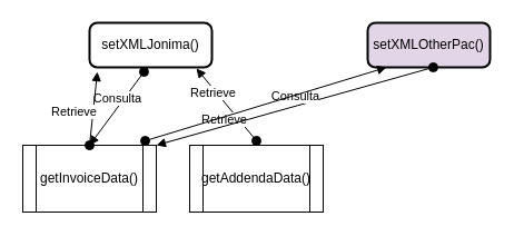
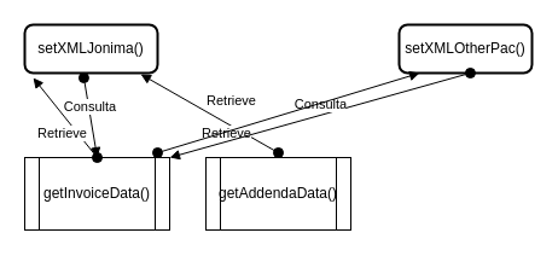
  <mxCell id="0" />
  <mxCell id="1" parent="0" />
  <mxCell id="2" value="getInvoiceData()" style="shape=process;whiteSpace=wrap;html=1;backgroundOutline=1;" vertex="1" parent="1"><mxGeometry x="20" y="130" width="120" height="60" as="geometry" /></mxCell>
  <mxCell id="3" value="getAddendaData()" style="shape=process;whiteSpace=wrap;html=1;backgroundOutline=1;" vertex="1" parent="1"><mxGeometry x="170" y="130" width="120" height="60" as="geometry" /></mxCell>
- <mxCell id="4" value="setXMLJonima()" style="rounded=1;whiteSpace=wrap;html=1;absoluteArcSize=1;arcSize=14;strokeWidth=2;" vertex="1" parent="1"><mxGeometry x="80" y="20" width="110" height="40" as="geometry" /></mxCell>
+ <mxCell id="4" value="setXMLJonima()" style="rounded=1;whiteSpace=wrap;html=1;absoluteArcSize=1;arcSize=14;strokeWidth=2;" vertex="1" parent="1"><mxGeometry x="20" y="20" width="110" height="40" as="geometry" /></mxCell>
  <mxCell id="5" value="Consulta" style="html=1;verticalAlign=bottom;startArrow=oval;startFill=1;endArrow=block;startSize=8;rounded=0;exitX=0.445;exitY=1.1;exitDx=0;exitDy=0;exitPerimeter=0;entryX=0.5;entryY=0;entryDx=0;entryDy=0;" edge="1" parent="1" source="4" target="2"><mxGeometry width="60" relative="1" as="geometry"><mxPoint x="200" y="30" as="sourcePoint" /><mxPoint x="260" y="30" as="targetPoint" /></mxGeometry></mxCell>
  <mxCell id="6" value="Retrieve" style="html=1;verticalAlign=bottom;startArrow=oval;startFill=1;endArrow=block;startSize=8;rounded=0;entryX=0.064;entryY=1.1;entryDx=0;entryDy=0;entryPerimeter=0;exitX=0.5;exitY=0;exitDx=0;exitDy=0;" edge="1" parent="1" source="2" target="4"><mxGeometry x="-0.391" y="15" width="60" relative="1" as="geometry"><mxPoint x="60" y="120" as="sourcePoint" /><mxPoint x="198" y="135.02" as="targetPoint" /><mxPoint x="-1" as="offset" /></mxGeometry></mxCell>
  <mxCell id="7" value="Retrieve" style="html=1;verticalAlign=bottom;startArrow=oval;startFill=1;endArrow=block;startSize=8;rounded=0;entryX=0.873;entryY=1.025;entryDx=0;entryDy=0;entryPerimeter=0;" edge="1" parent="1" target="4"><mxGeometry x="-0.391" y="15" width="60" relative="1" as="geometry"><mxPoint x="230" y="126" as="sourcePoint" /><mxPoint x="207.04" y="60" as="targetPoint" /><mxPoint x="-1" as="offset" /></mxGeometry></mxCell>
- <mxCell id="8" value="setXMLOtherPac()" style="rounded=1;whiteSpace=wrap;html=1;absoluteArcSize=1;arcSize=14;strokeWidth=2;fillColor=#e1d5e7;" vertex="1" parent="1"><mxGeometry x="330" y="20" width="110" height="40" as="geometry" /></mxCell>
+ <mxCell id="8" value="setXMLOtherPac()" style="rounded=1;whiteSpace=wrap;html=1;absoluteArcSize=1;arcSize=14;strokeWidth=2;" vertex="1" parent="1"><mxGeometry x="330" y="20" width="110" height="40" as="geometry" /></mxCell>
  <mxCell id="9" value="Consulta" style="html=1;verticalAlign=bottom;startArrow=oval;startFill=1;endArrow=block;startSize=8;rounded=0;exitX=0.445;exitY=1.1;exitDx=0;exitDy=0;exitPerimeter=0;entryX=1;entryY=0;entryDx=0;entryDy=0;" edge="1" parent="1" target="2"><mxGeometry width="60" relative="1" as="geometry"><mxPoint x="388.95" y="60" as="sourcePoint" /><mxPoint x="340" y="126" as="targetPoint" /></mxGeometry></mxCell>
  <mxCell id="10" value="Retrieve" style="html=1;verticalAlign=bottom;startArrow=oval;startFill=1;endArrow=block;startSize=8;rounded=0;entryX=0.064;entryY=1.1;entryDx=0;entryDy=0;entryPerimeter=0;" edge="1" parent="1"><mxGeometry x="-0.391" y="15" width="60" relative="1" as="geometry"><mxPoint x="130" y="126" as="sourcePoint" /><mxPoint x="347.04" y="60" as="targetPoint" /><mxPoint x="-1" as="offset" /></mxGeometry></mxCell>
